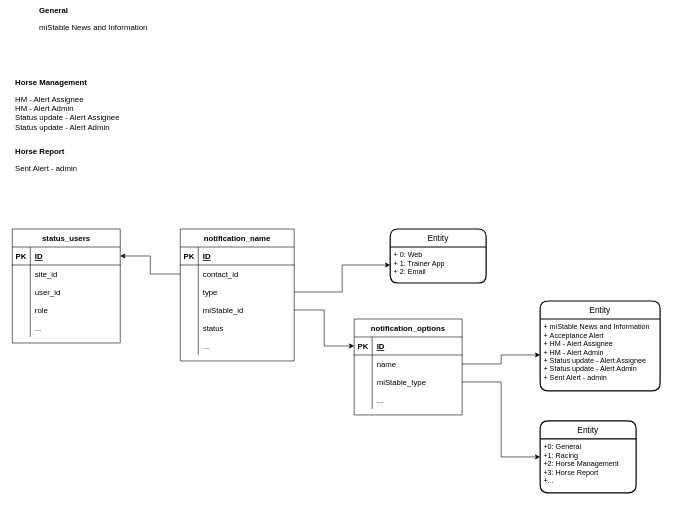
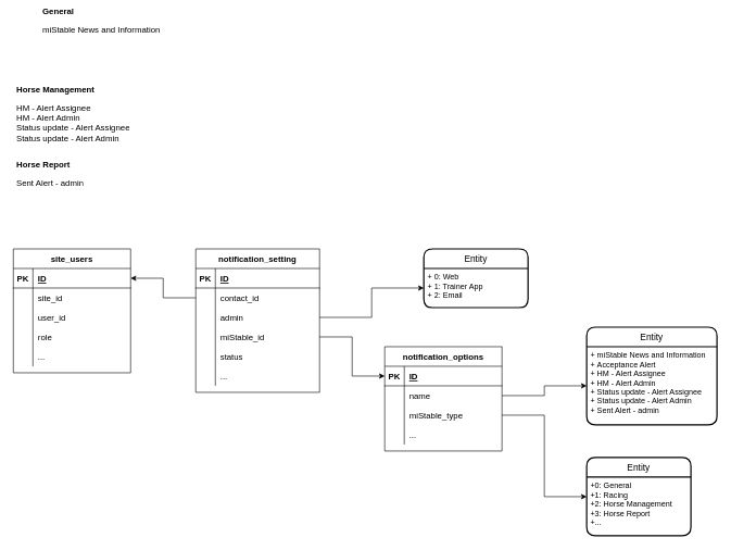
  <mxCell id="0" />
  <mxCell id="1" parent="0" />
  <mxCell id="2" value="&lt;h1 style=&quot;font-size: 13px;&quot;&gt;&lt;font style=&quot;font-size: 13px;&quot;&gt;General&lt;/font&gt;&lt;/h1&gt;&lt;p style=&quot;font-size: 13px;&quot;&gt;&lt;font style=&quot;font-size: 13px;&quot;&gt;miStable News and Information&lt;/font&gt;&lt;/p&gt;" style="text;html=1;strokeColor=none;fillColor=none;spacing=5;spacingTop=-31;whiteSpace=wrap;overflow=hidden;rounded=0;horizontal=1;fontSize=13;" vertex="1" parent="1"><mxGeometry x="60" y="20" width="190" height="30" as="geometry" /></mxCell>
  <mxCell id="3" value="&lt;h1 style=&quot;font-size: 13px&quot;&gt;&lt;font style=&quot;font-size: 13px&quot;&gt;Horse Management&lt;/font&gt;&lt;/h1&gt;&lt;p style=&quot;font-size: 13px&quot;&gt;&lt;font style=&quot;font-size: 13px&quot;&gt;HM - Alert Assignee&lt;br&gt;HM - Alert Admin&lt;br&gt;Status update - Alert Assignee&lt;br&gt;Status update - Alert Admin&lt;br&gt;&lt;br&gt;&lt;/font&gt;&lt;/p&gt;" style="text;html=1;strokeColor=none;fillColor=none;spacing=5;spacingTop=-31;whiteSpace=wrap;overflow=hidden;rounded=0;horizontal=1;fontSize=13;" vertex="1" parent="1"><mxGeometry x="20" y="140" width="190" height="80" as="geometry" /></mxCell>
  <mxCell id="4" value="&lt;h1 style=&quot;font-size: 13px&quot;&gt;&lt;font style=&quot;font-size: 13px&quot;&gt;Horse Report&lt;/font&gt;&lt;/h1&gt;&lt;p style=&quot;font-size: 13px&quot;&gt;&lt;font style=&quot;font-size: 13px&quot;&gt;Sent Alert - admin&lt;br&gt;&lt;br&gt;&lt;/font&gt;&lt;/p&gt;" style="text;html=1;strokeColor=none;fillColor=none;spacing=5;spacingTop=-31;whiteSpace=wrap;overflow=hidden;rounded=0;horizontal=1;fontSize=13;" vertex="1" parent="1"><mxGeometry x="20" y="255" width="190" height="30" as="geometry" /></mxCell>
- <mxCell id="5" value="status_users" style="shape=table;startSize=30;container=1;collapsible=1;childLayout=tableLayout;fixedRows=1;rowLines=0;fontStyle=1;align=center;resizeLast=1;fontSize=13;" vertex="1" parent="1"><mxGeometry x="20" y="380" width="180" height="190" as="geometry" /></mxCell>
+ <mxCell id="5" value="site_users" style="shape=table;startSize=30;container=1;collapsible=1;childLayout=tableLayout;fixedRows=1;rowLines=0;fontStyle=1;align=center;resizeLast=1;fontSize=13;" vertex="1" parent="1"><mxGeometry x="20" y="380" width="180" height="190" as="geometry" /></mxCell>
  <mxCell id="6" value="" style="shape=tableRow;horizontal=0;startSize=0;swimlaneHead=0;swimlaneBody=0;fillColor=none;collapsible=0;dropTarget=0;points=[[0,0.5],[1,0.5]];portConstraint=eastwest;top=0;left=0;right=0;bottom=1;fontSize=13;" vertex="1" parent="5"><mxGeometry y="30" width="180" height="30" as="geometry" /></mxCell>
  <mxCell id="7" value="PK" style="shape=partialRectangle;connectable=0;fillColor=none;top=0;left=0;bottom=0;right=0;fontStyle=1;overflow=hidden;fontSize=13;" vertex="1" parent="6"><mxGeometry width="30" height="30" as="geometry"><mxRectangle width="30" height="30" as="alternateBounds" /></mxGeometry></mxCell>
  <mxCell id="8" value="ID" style="shape=partialRectangle;connectable=0;fillColor=none;top=0;left=0;bottom=0;right=0;align=left;spacingLeft=6;fontStyle=5;overflow=hidden;fontSize=13;" vertex="1" parent="6"><mxGeometry x="30" width="150" height="30" as="geometry"><mxRectangle width="150" height="30" as="alternateBounds" /></mxGeometry></mxCell>
  <mxCell id="9" value="" style="shape=tableRow;horizontal=0;startSize=0;swimlaneHead=0;swimlaneBody=0;fillColor=none;collapsible=0;dropTarget=0;points=[[0,0.5],[1,0.5]];portConstraint=eastwest;top=0;left=0;right=0;bottom=0;fontSize=13;" vertex="1" parent="5"><mxGeometry y="60" width="180" height="30" as="geometry" /></mxCell>
  <mxCell id="10" value="" style="shape=partialRectangle;connectable=0;fillColor=none;top=0;left=0;bottom=0;right=0;editable=1;overflow=hidden;fontSize=13;" vertex="1" parent="9"><mxGeometry width="30" height="30" as="geometry"><mxRectangle width="30" height="30" as="alternateBounds" /></mxGeometry></mxCell>
  <mxCell id="11" value="site_id" style="shape=partialRectangle;connectable=0;fillColor=none;top=0;left=0;bottom=0;right=0;align=left;spacingLeft=6;overflow=hidden;fontSize=13;" vertex="1" parent="9"><mxGeometry x="30" width="150" height="30" as="geometry"><mxRectangle width="150" height="30" as="alternateBounds" /></mxGeometry></mxCell>
  <mxCell id="12" value="" style="shape=tableRow;horizontal=0;startSize=0;swimlaneHead=0;swimlaneBody=0;fillColor=none;collapsible=0;dropTarget=0;points=[[0,0.5],[1,0.5]];portConstraint=eastwest;top=0;left=0;right=0;bottom=0;fontSize=13;" vertex="1" parent="5"><mxGeometry y="90" width="180" height="30" as="geometry" /></mxCell>
  <mxCell id="13" value="" style="shape=partialRectangle;connectable=0;fillColor=none;top=0;left=0;bottom=0;right=0;editable=1;overflow=hidden;fontSize=13;" vertex="1" parent="12"><mxGeometry width="30" height="30" as="geometry"><mxRectangle width="30" height="30" as="alternateBounds" /></mxGeometry></mxCell>
  <mxCell id="14" value="user_id" style="shape=partialRectangle;connectable=0;fillColor=none;top=0;left=0;bottom=0;right=0;align=left;spacingLeft=6;overflow=hidden;fontSize=13;" vertex="1" parent="12"><mxGeometry x="30" width="150" height="30" as="geometry"><mxRectangle width="150" height="30" as="alternateBounds" /></mxGeometry></mxCell>
  <mxCell id="15" value="" style="shape=tableRow;horizontal=0;startSize=0;swimlaneHead=0;swimlaneBody=0;fillColor=none;collapsible=0;dropTarget=0;points=[[0,0.5],[1,0.5]];portConstraint=eastwest;top=0;left=0;right=0;bottom=0;fontSize=13;" vertex="1" parent="5"><mxGeometry y="120" width="180" height="30" as="geometry" /></mxCell>
  <mxCell id="16" value="" style="shape=partialRectangle;connectable=0;fillColor=none;top=0;left=0;bottom=0;right=0;editable=1;overflow=hidden;fontSize=13;" vertex="1" parent="15"><mxGeometry width="30" height="30" as="geometry"><mxRectangle width="30" height="30" as="alternateBounds" /></mxGeometry></mxCell>
  <mxCell id="17" value="role" style="shape=partialRectangle;connectable=0;fillColor=none;top=0;left=0;bottom=0;right=0;align=left;spacingLeft=6;overflow=hidden;fontSize=13;" vertex="1" parent="15"><mxGeometry x="30" width="150" height="30" as="geometry"><mxRectangle width="150" height="30" as="alternateBounds" /></mxGeometry></mxCell>
  <mxCell id="18" value="" style="shape=tableRow;horizontal=0;startSize=0;swimlaneHead=0;swimlaneBody=0;fillColor=none;collapsible=0;dropTarget=0;points=[[0,0.5],[1,0.5]];portConstraint=eastwest;top=0;left=0;right=0;bottom=0;fontSize=13;" vertex="1" parent="5"><mxGeometry y="150" width="180" height="30" as="geometry" /></mxCell>
  <mxCell id="19" value="" style="shape=partialRectangle;connectable=0;fillColor=none;top=0;left=0;bottom=0;right=0;editable=1;overflow=hidden;fontSize=13;" vertex="1" parent="18"><mxGeometry width="30" height="30" as="geometry"><mxRectangle width="30" height="30" as="alternateBounds" /></mxGeometry></mxCell>
  <mxCell id="20" value="..." style="shape=partialRectangle;connectable=0;fillColor=none;top=0;left=0;bottom=0;right=0;align=left;spacingLeft=6;overflow=hidden;fontSize=13;" vertex="1" parent="18"><mxGeometry x="30" width="150" height="30" as="geometry"><mxRectangle width="150" height="30" as="alternateBounds" /></mxGeometry></mxCell>
- <mxCell id="21" value="notification_name" style="shape=table;startSize=30;container=1;collapsible=1;childLayout=tableLayout;fixedRows=1;rowLines=0;fontStyle=1;align=center;resizeLast=1;fontSize=13;" vertex="1" parent="1"><mxGeometry x="300" y="380" width="190" height="220" as="geometry" /></mxCell>
+ <mxCell id="21" value="notification_setting" style="shape=table;startSize=30;container=1;collapsible=1;childLayout=tableLayout;fixedRows=1;rowLines=0;fontStyle=1;align=center;resizeLast=1;fontSize=13;" vertex="1" parent="1"><mxGeometry x="300" y="380" width="190" height="220" as="geometry" /></mxCell>
  <mxCell id="22" value="" style="shape=tableRow;horizontal=0;startSize=0;swimlaneHead=0;swimlaneBody=0;fillColor=none;collapsible=0;dropTarget=0;points=[[0,0.5],[1,0.5]];portConstraint=eastwest;top=0;left=0;right=0;bottom=1;fontSize=13;" vertex="1" parent="21"><mxGeometry y="30" width="190" height="30" as="geometry" /></mxCell>
  <mxCell id="23" value="PK" style="shape=partialRectangle;connectable=0;fillColor=none;top=0;left=0;bottom=0;right=0;fontStyle=1;overflow=hidden;fontSize=13;" vertex="1" parent="22"><mxGeometry width="30" height="30" as="geometry"><mxRectangle width="30" height="30" as="alternateBounds" /></mxGeometry></mxCell>
  <mxCell id="24" value="ID" style="shape=partialRectangle;connectable=0;fillColor=none;top=0;left=0;bottom=0;right=0;align=left;spacingLeft=6;fontStyle=5;overflow=hidden;fontSize=13;" vertex="1" parent="22"><mxGeometry x="30" width="160" height="30" as="geometry"><mxRectangle width="160" height="30" as="alternateBounds" /></mxGeometry></mxCell>
  <mxCell id="25" value="" style="shape=tableRow;horizontal=0;startSize=0;swimlaneHead=0;swimlaneBody=0;fillColor=none;collapsible=0;dropTarget=0;points=[[0,0.5],[1,0.5]];portConstraint=eastwest;top=0;left=0;right=0;bottom=0;fontSize=13;" vertex="1" parent="21"><mxGeometry y="60" width="190" height="30" as="geometry" /></mxCell>
  <mxCell id="26" value="" style="shape=partialRectangle;connectable=0;fillColor=none;top=0;left=0;bottom=0;right=0;editable=1;overflow=hidden;fontSize=13;" vertex="1" parent="25"><mxGeometry width="30" height="30" as="geometry"><mxRectangle width="30" height="30" as="alternateBounds" /></mxGeometry></mxCell>
  <mxCell id="27" value="contact_id" style="shape=partialRectangle;connectable=0;fillColor=none;top=0;left=0;bottom=0;right=0;align=left;spacingLeft=6;overflow=hidden;fontSize=13;" vertex="1" parent="25"><mxGeometry x="30" width="160" height="30" as="geometry"><mxRectangle width="160" height="30" as="alternateBounds" /></mxGeometry></mxCell>
  <mxCell id="28" value="" style="shape=tableRow;horizontal=0;startSize=0;swimlaneHead=0;swimlaneBody=0;fillColor=none;collapsible=0;dropTarget=0;points=[[0,0.5],[1,0.5]];portConstraint=eastwest;top=0;left=0;right=0;bottom=0;fontSize=13;" vertex="1" parent="21"><mxGeometry y="90" width="190" height="30" as="geometry" /></mxCell>
  <mxCell id="29" value="" style="shape=partialRectangle;connectable=0;fillColor=none;top=0;left=0;bottom=0;right=0;editable=1;overflow=hidden;fontSize=13;" vertex="1" parent="28"><mxGeometry width="30" height="30" as="geometry"><mxRectangle width="30" height="30" as="alternateBounds" /></mxGeometry></mxCell>
- <mxCell id="30" value="type" style="shape=partialRectangle;connectable=0;fillColor=none;top=0;left=0;bottom=0;right=0;align=left;spacingLeft=6;overflow=hidden;fontSize=13;" vertex="1" parent="28"><mxGeometry x="30" width="160" height="30" as="geometry"><mxRectangle width="160" height="30" as="alternateBounds" /></mxGeometry></mxCell>
+ <mxCell id="30" value="admin" style="shape=partialRectangle;connectable=0;fillColor=none;top=0;left=0;bottom=0;right=0;align=left;spacingLeft=6;overflow=hidden;fontSize=13;" vertex="1" parent="28"><mxGeometry x="30" width="160" height="30" as="geometry"><mxRectangle width="160" height="30" as="alternateBounds" /></mxGeometry></mxCell>
  <mxCell id="31" value="" style="shape=tableRow;horizontal=0;startSize=0;swimlaneHead=0;swimlaneBody=0;fillColor=none;collapsible=0;dropTarget=0;points=[[0,0.5],[1,0.5]];portConstraint=eastwest;top=0;left=0;right=0;bottom=0;fontSize=13;" vertex="1" parent="21"><mxGeometry y="120" width="190" height="30" as="geometry" /></mxCell>
  <mxCell id="32" value="" style="shape=partialRectangle;connectable=0;fillColor=none;top=0;left=0;bottom=0;right=0;editable=1;overflow=hidden;fontSize=13;" vertex="1" parent="31"><mxGeometry width="30" height="30" as="geometry"><mxRectangle width="30" height="30" as="alternateBounds" /></mxGeometry></mxCell>
  <mxCell id="33" value="miStable_id" style="shape=partialRectangle;connectable=0;fillColor=none;top=0;left=0;bottom=0;right=0;align=left;spacingLeft=6;overflow=hidden;fontSize=13;" vertex="1" parent="31"><mxGeometry x="30" width="160" height="30" as="geometry"><mxRectangle width="160" height="30" as="alternateBounds" /></mxGeometry></mxCell>
  <mxCell id="34" value="" style="shape=tableRow;horizontal=0;startSize=0;swimlaneHead=0;swimlaneBody=0;fillColor=none;collapsible=0;dropTarget=0;points=[[0,0.5],[1,0.5]];portConstraint=eastwest;top=0;left=0;right=0;bottom=0;fontSize=13;" vertex="1" parent="21"><mxGeometry y="150" width="190" height="30" as="geometry" /></mxCell>
  <mxCell id="35" value="" style="shape=partialRectangle;connectable=0;fillColor=none;top=0;left=0;bottom=0;right=0;editable=1;overflow=hidden;fontSize=13;" vertex="1" parent="34"><mxGeometry width="30" height="30" as="geometry"><mxRectangle width="30" height="30" as="alternateBounds" /></mxGeometry></mxCell>
  <mxCell id="36" value="status" style="shape=partialRectangle;connectable=0;fillColor=none;top=0;left=0;bottom=0;right=0;align=left;spacingLeft=6;overflow=hidden;fontSize=13;" vertex="1" parent="34"><mxGeometry x="30" width="160" height="30" as="geometry"><mxRectangle width="160" height="30" as="alternateBounds" /></mxGeometry></mxCell>
  <mxCell id="37" value="" style="shape=tableRow;horizontal=0;startSize=0;swimlaneHead=0;swimlaneBody=0;fillColor=none;collapsible=0;dropTarget=0;points=[[0,0.5],[1,0.5]];portConstraint=eastwest;top=0;left=0;right=0;bottom=0;fontSize=13;" vertex="1" parent="21"><mxGeometry y="180" width="190" height="30" as="geometry" /></mxCell>
  <mxCell id="38" value="" style="shape=partialRectangle;connectable=0;fillColor=none;top=0;left=0;bottom=0;right=0;editable=1;overflow=hidden;fontSize=13;" vertex="1" parent="37"><mxGeometry width="30" height="30" as="geometry"><mxRectangle width="30" height="30" as="alternateBounds" /></mxGeometry></mxCell>
  <mxCell id="39" value="..." style="shape=partialRectangle;connectable=0;fillColor=none;top=0;left=0;bottom=0;right=0;align=left;spacingLeft=6;overflow=hidden;fontSize=13;" vertex="1" parent="37"><mxGeometry x="30" width="160" height="30" as="geometry"><mxRectangle width="160" height="30" as="alternateBounds" /></mxGeometry></mxCell>
  <mxCell id="40" value="Entity" style="swimlane;childLayout=stackLayout;horizontal=1;startSize=30;horizontalStack=0;rounded=1;fontSize=14;fontStyle=0;strokeWidth=2;resizeParent=0;resizeLast=1;shadow=0;dashed=0;align=center;" vertex="1" parent="1"><mxGeometry x="900" y="700" width="160" height="120" as="geometry" /></mxCell>
  <mxCell id="41" value="+0: General&#10;+1: Racing&#10;+2: Horse Management&#10;+3: Horse Report&#10;+..." style="align=left;strokeColor=none;fillColor=none;spacingLeft=4;fontSize=12;verticalAlign=top;resizable=0;rotatable=0;part=1;" vertex="1" parent="40"><mxGeometry y="30" width="160" height="90" as="geometry" /></mxCell>
  <mxCell id="42" style="edgeStyle=orthogonalEdgeStyle;rounded=0;orthogonalLoop=1;jettySize=auto;html=1;exitX=1;exitY=0.5;exitDx=0;exitDy=0;entryX=0;entryY=0.5;entryDx=0;entryDy=0;fontSize=13;" edge="1" parent="1" source="54" target="40"><mxGeometry relative="1" as="geometry" /></mxCell>
  <mxCell id="43" value="Entity" style="swimlane;childLayout=stackLayout;horizontal=1;startSize=30;horizontalStack=0;rounded=1;fontSize=14;fontStyle=0;strokeWidth=2;resizeParent=0;resizeLast=1;shadow=0;dashed=0;align=center;" vertex="1" parent="1"><mxGeometry x="650" y="380" width="160" height="90" as="geometry" /></mxCell>
  <mxCell id="44" value="+ 0: Web&#10;+ 1: Trainer App&#10;+ 2: Email" style="align=left;strokeColor=none;fillColor=none;spacingLeft=4;fontSize=12;verticalAlign=top;resizable=0;rotatable=0;part=1;" vertex="1" parent="43"><mxGeometry y="30" width="160" height="60" as="geometry" /></mxCell>
  <mxCell id="45" style="edgeStyle=orthogonalEdgeStyle;rounded=0;orthogonalLoop=1;jettySize=auto;html=1;exitX=1;exitY=0.5;exitDx=0;exitDy=0;entryX=0;entryY=0.5;entryDx=0;entryDy=0;fontSize=13;" edge="1" parent="1" source="28" target="44"><mxGeometry relative="1" as="geometry" /></mxCell>
  <mxCell id="46" style="edgeStyle=orthogonalEdgeStyle;rounded=0;orthogonalLoop=1;jettySize=auto;html=1;exitX=0;exitY=0.5;exitDx=0;exitDy=0;entryX=1;entryY=0.5;entryDx=0;entryDy=0;fontSize=13;" edge="1" parent="1" source="25" target="6"><mxGeometry relative="1" as="geometry" /></mxCell>
  <mxCell id="47" value="notification_options" style="shape=table;startSize=30;container=1;collapsible=1;childLayout=tableLayout;fixedRows=1;rowLines=0;fontStyle=1;align=center;resizeLast=1;fontSize=13;" vertex="1" parent="1"><mxGeometry x="590" y="530" width="180" height="160" as="geometry" /></mxCell>
  <mxCell id="48" value="" style="shape=tableRow;horizontal=0;startSize=0;swimlaneHead=0;swimlaneBody=0;fillColor=none;collapsible=0;dropTarget=0;points=[[0,0.5],[1,0.5]];portConstraint=eastwest;top=0;left=0;right=0;bottom=1;fontSize=13;" vertex="1" parent="47"><mxGeometry y="30" width="180" height="30" as="geometry" /></mxCell>
  <mxCell id="49" value="PK" style="shape=partialRectangle;connectable=0;fillColor=none;top=0;left=0;bottom=0;right=0;fontStyle=1;overflow=hidden;fontSize=13;" vertex="1" parent="48"><mxGeometry width="30" height="30" as="geometry"><mxRectangle width="30" height="30" as="alternateBounds" /></mxGeometry></mxCell>
  <mxCell id="50" value="ID" style="shape=partialRectangle;connectable=0;fillColor=none;top=0;left=0;bottom=0;right=0;align=left;spacingLeft=6;fontStyle=5;overflow=hidden;fontSize=13;" vertex="1" parent="48"><mxGeometry x="30" width="150" height="30" as="geometry"><mxRectangle width="150" height="30" as="alternateBounds" /></mxGeometry></mxCell>
  <mxCell id="51" value="" style="shape=tableRow;horizontal=0;startSize=0;swimlaneHead=0;swimlaneBody=0;fillColor=none;collapsible=0;dropTarget=0;points=[[0,0.5],[1,0.5]];portConstraint=eastwest;top=0;left=0;right=0;bottom=0;fontSize=13;" vertex="1" parent="47"><mxGeometry y="60" width="180" height="30" as="geometry" /></mxCell>
  <mxCell id="52" value="" style="shape=partialRectangle;connectable=0;fillColor=none;top=0;left=0;bottom=0;right=0;editable=1;overflow=hidden;fontSize=13;" vertex="1" parent="51"><mxGeometry width="30" height="30" as="geometry"><mxRectangle width="30" height="30" as="alternateBounds" /></mxGeometry></mxCell>
  <mxCell id="53" value="name" style="shape=partialRectangle;connectable=0;fillColor=none;top=0;left=0;bottom=0;right=0;align=left;spacingLeft=6;overflow=hidden;fontSize=13;" vertex="1" parent="51"><mxGeometry x="30" width="150" height="30" as="geometry"><mxRectangle width="150" height="30" as="alternateBounds" /></mxGeometry></mxCell>
  <mxCell id="54" value="" style="shape=tableRow;horizontal=0;startSize=0;swimlaneHead=0;swimlaneBody=0;fillColor=none;collapsible=0;dropTarget=0;points=[[0,0.5],[1,0.5]];portConstraint=eastwest;top=0;left=0;right=0;bottom=0;fontSize=13;" vertex="1" parent="47"><mxGeometry y="90" width="180" height="30" as="geometry" /></mxCell>
  <mxCell id="55" value="" style="shape=partialRectangle;connectable=0;fillColor=none;top=0;left=0;bottom=0;right=0;editable=1;overflow=hidden;fontSize=13;" vertex="1" parent="54"><mxGeometry width="30" height="30" as="geometry"><mxRectangle width="30" height="30" as="alternateBounds" /></mxGeometry></mxCell>
  <mxCell id="56" value="miStable_type" style="shape=partialRectangle;connectable=0;fillColor=none;top=0;left=0;bottom=0;right=0;align=left;spacingLeft=6;overflow=hidden;fontSize=13;" vertex="1" parent="54"><mxGeometry x="30" width="150" height="30" as="geometry"><mxRectangle width="150" height="30" as="alternateBounds" /></mxGeometry></mxCell>
  <mxCell id="57" value="" style="shape=tableRow;horizontal=0;startSize=0;swimlaneHead=0;swimlaneBody=0;fillColor=none;collapsible=0;dropTarget=0;points=[[0,0.5],[1,0.5]];portConstraint=eastwest;top=0;left=0;right=0;bottom=0;fontSize=13;" vertex="1" parent="47"><mxGeometry y="120" width="180" height="30" as="geometry" /></mxCell>
  <mxCell id="58" value="" style="shape=partialRectangle;connectable=0;fillColor=none;top=0;left=0;bottom=0;right=0;editable=1;overflow=hidden;fontSize=13;" vertex="1" parent="57"><mxGeometry width="30" height="30" as="geometry"><mxRectangle width="30" height="30" as="alternateBounds" /></mxGeometry></mxCell>
  <mxCell id="59" value="..." style="shape=partialRectangle;connectable=0;fillColor=none;top=0;left=0;bottom=0;right=0;align=left;spacingLeft=6;overflow=hidden;fontSize=13;" vertex="1" parent="57"><mxGeometry x="30" width="150" height="30" as="geometry"><mxRectangle width="150" height="30" as="alternateBounds" /></mxGeometry></mxCell>
  <mxCell id="60" value="Entity" style="swimlane;childLayout=stackLayout;horizontal=1;startSize=30;horizontalStack=0;rounded=1;fontSize=14;fontStyle=0;strokeWidth=2;resizeParent=0;resizeLast=1;shadow=0;dashed=0;align=center;" vertex="1" parent="1"><mxGeometry x="900" y="500" width="200" height="150" as="geometry" /></mxCell>
  <mxCell id="61" value="+ miStable News and Information&#10;+ Acceptance Alert&#10;+ HM - Alert Assignee&#10;+ HM - Alert Admin&#10;+ Status update - Alert Assignee&#10;+ Status update - Alert Admin&#10;+ Sent Alert - admin" style="align=left;strokeColor=none;fillColor=none;spacingLeft=4;fontSize=12;verticalAlign=top;resizable=0;rotatable=0;part=1;" vertex="1" parent="60"><mxGeometry y="30" width="200" height="120" as="geometry" /></mxCell>
  <mxCell id="62" style="edgeStyle=orthogonalEdgeStyle;rounded=0;orthogonalLoop=1;jettySize=auto;html=1;entryX=0;entryY=0.5;entryDx=0;entryDy=0;fontSize=13;" edge="1" parent="1" source="51" target="61"><mxGeometry relative="1" as="geometry" /></mxCell>
  <mxCell id="63" style="edgeStyle=orthogonalEdgeStyle;rounded=0;orthogonalLoop=1;jettySize=auto;html=1;entryX=0;entryY=0.5;entryDx=0;entryDy=0;fontSize=13;" edge="1" parent="1" source="31" target="48"><mxGeometry relative="1" as="geometry" /></mxCell>
